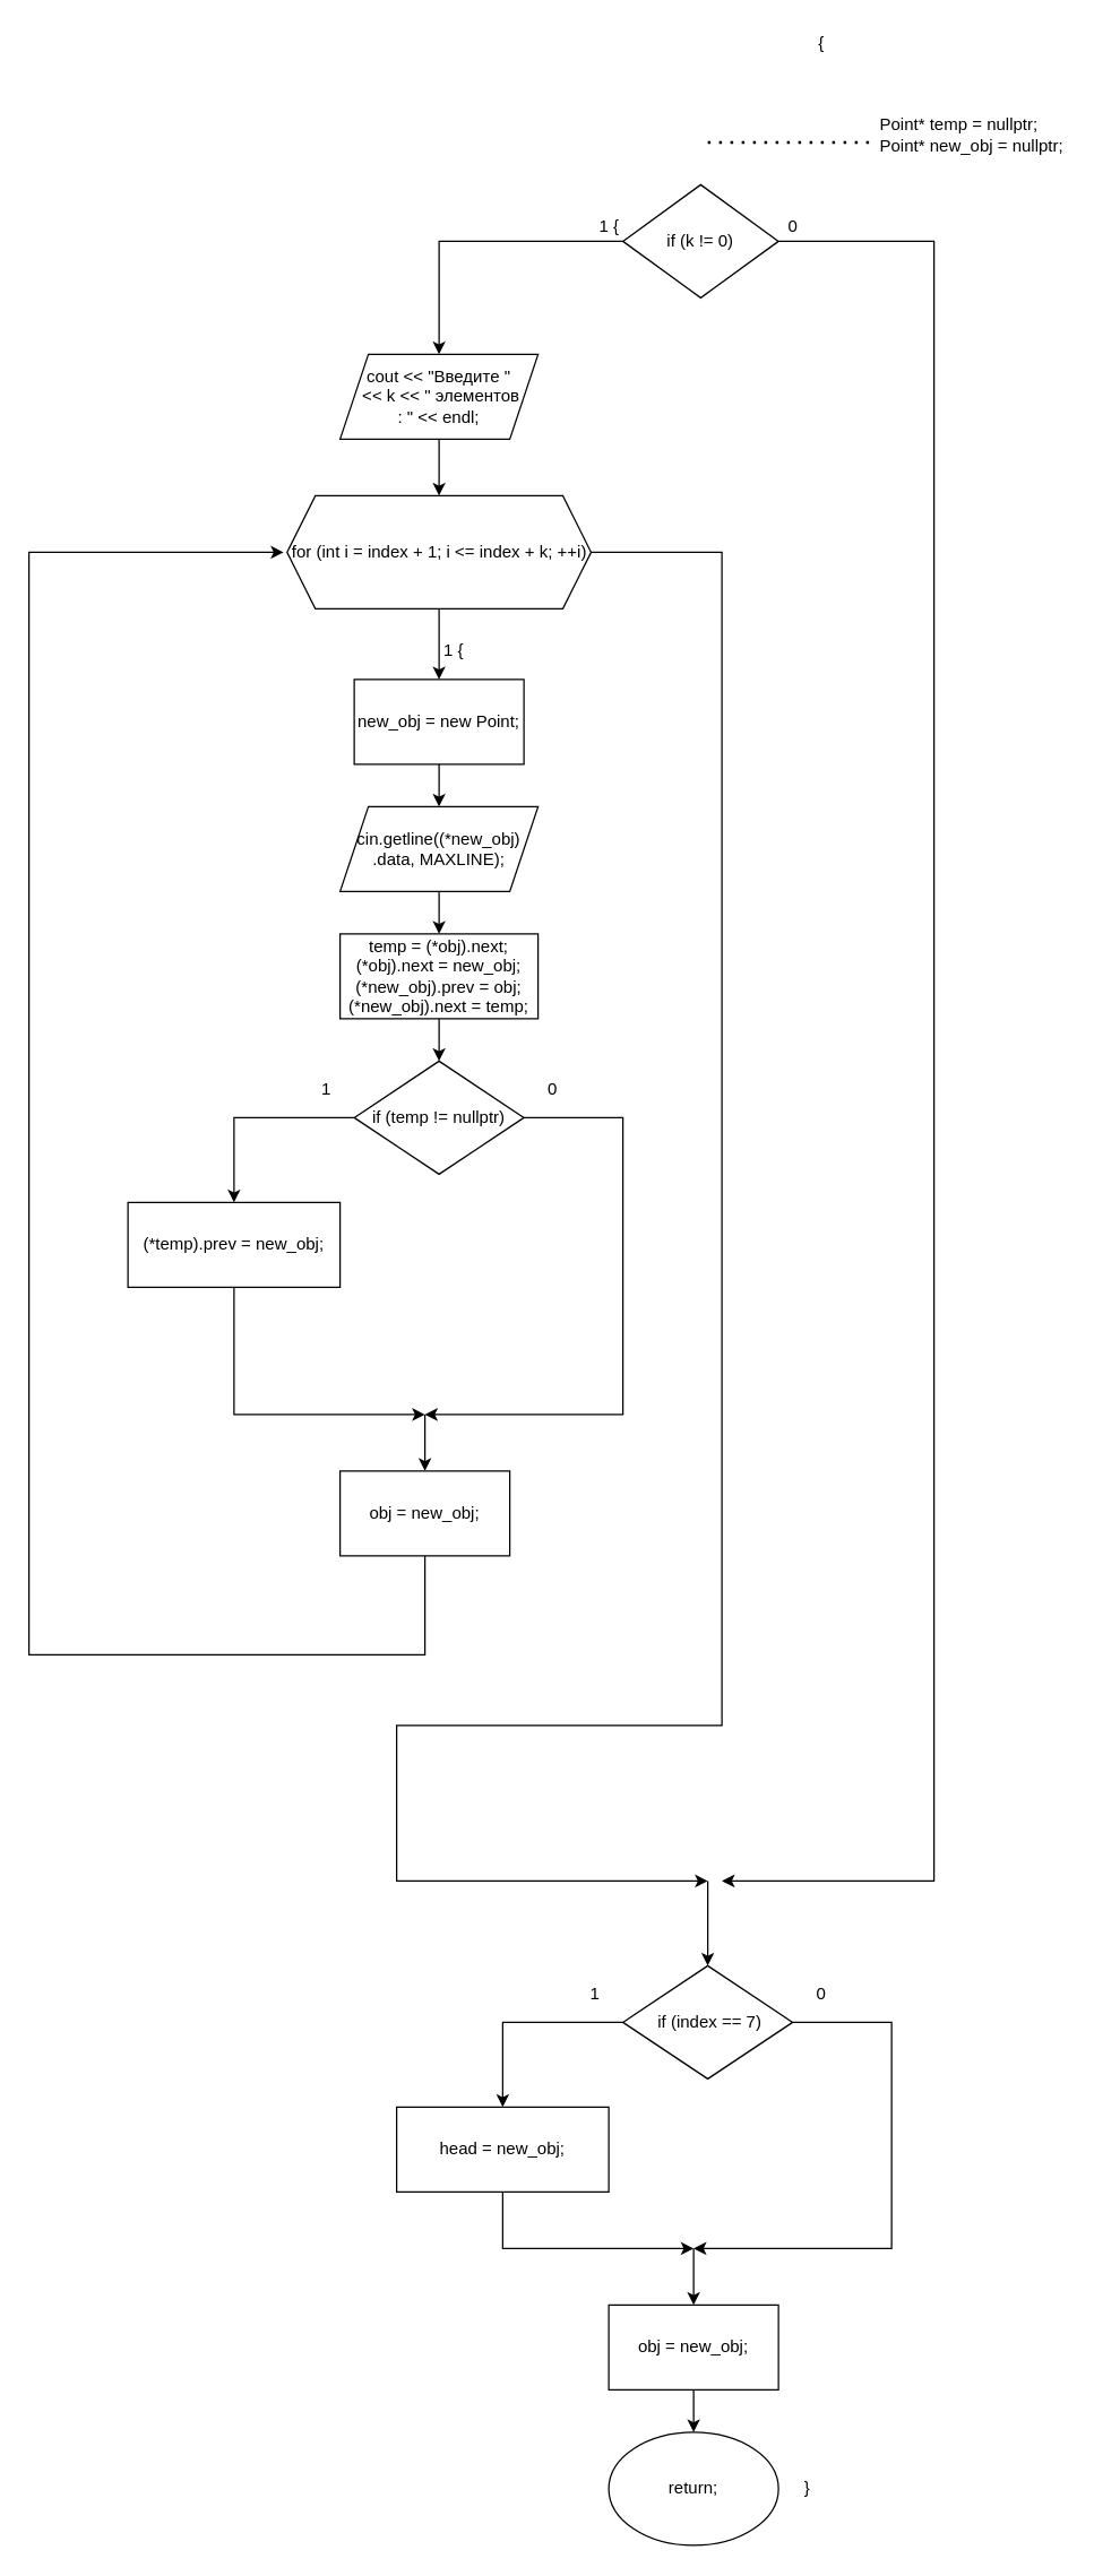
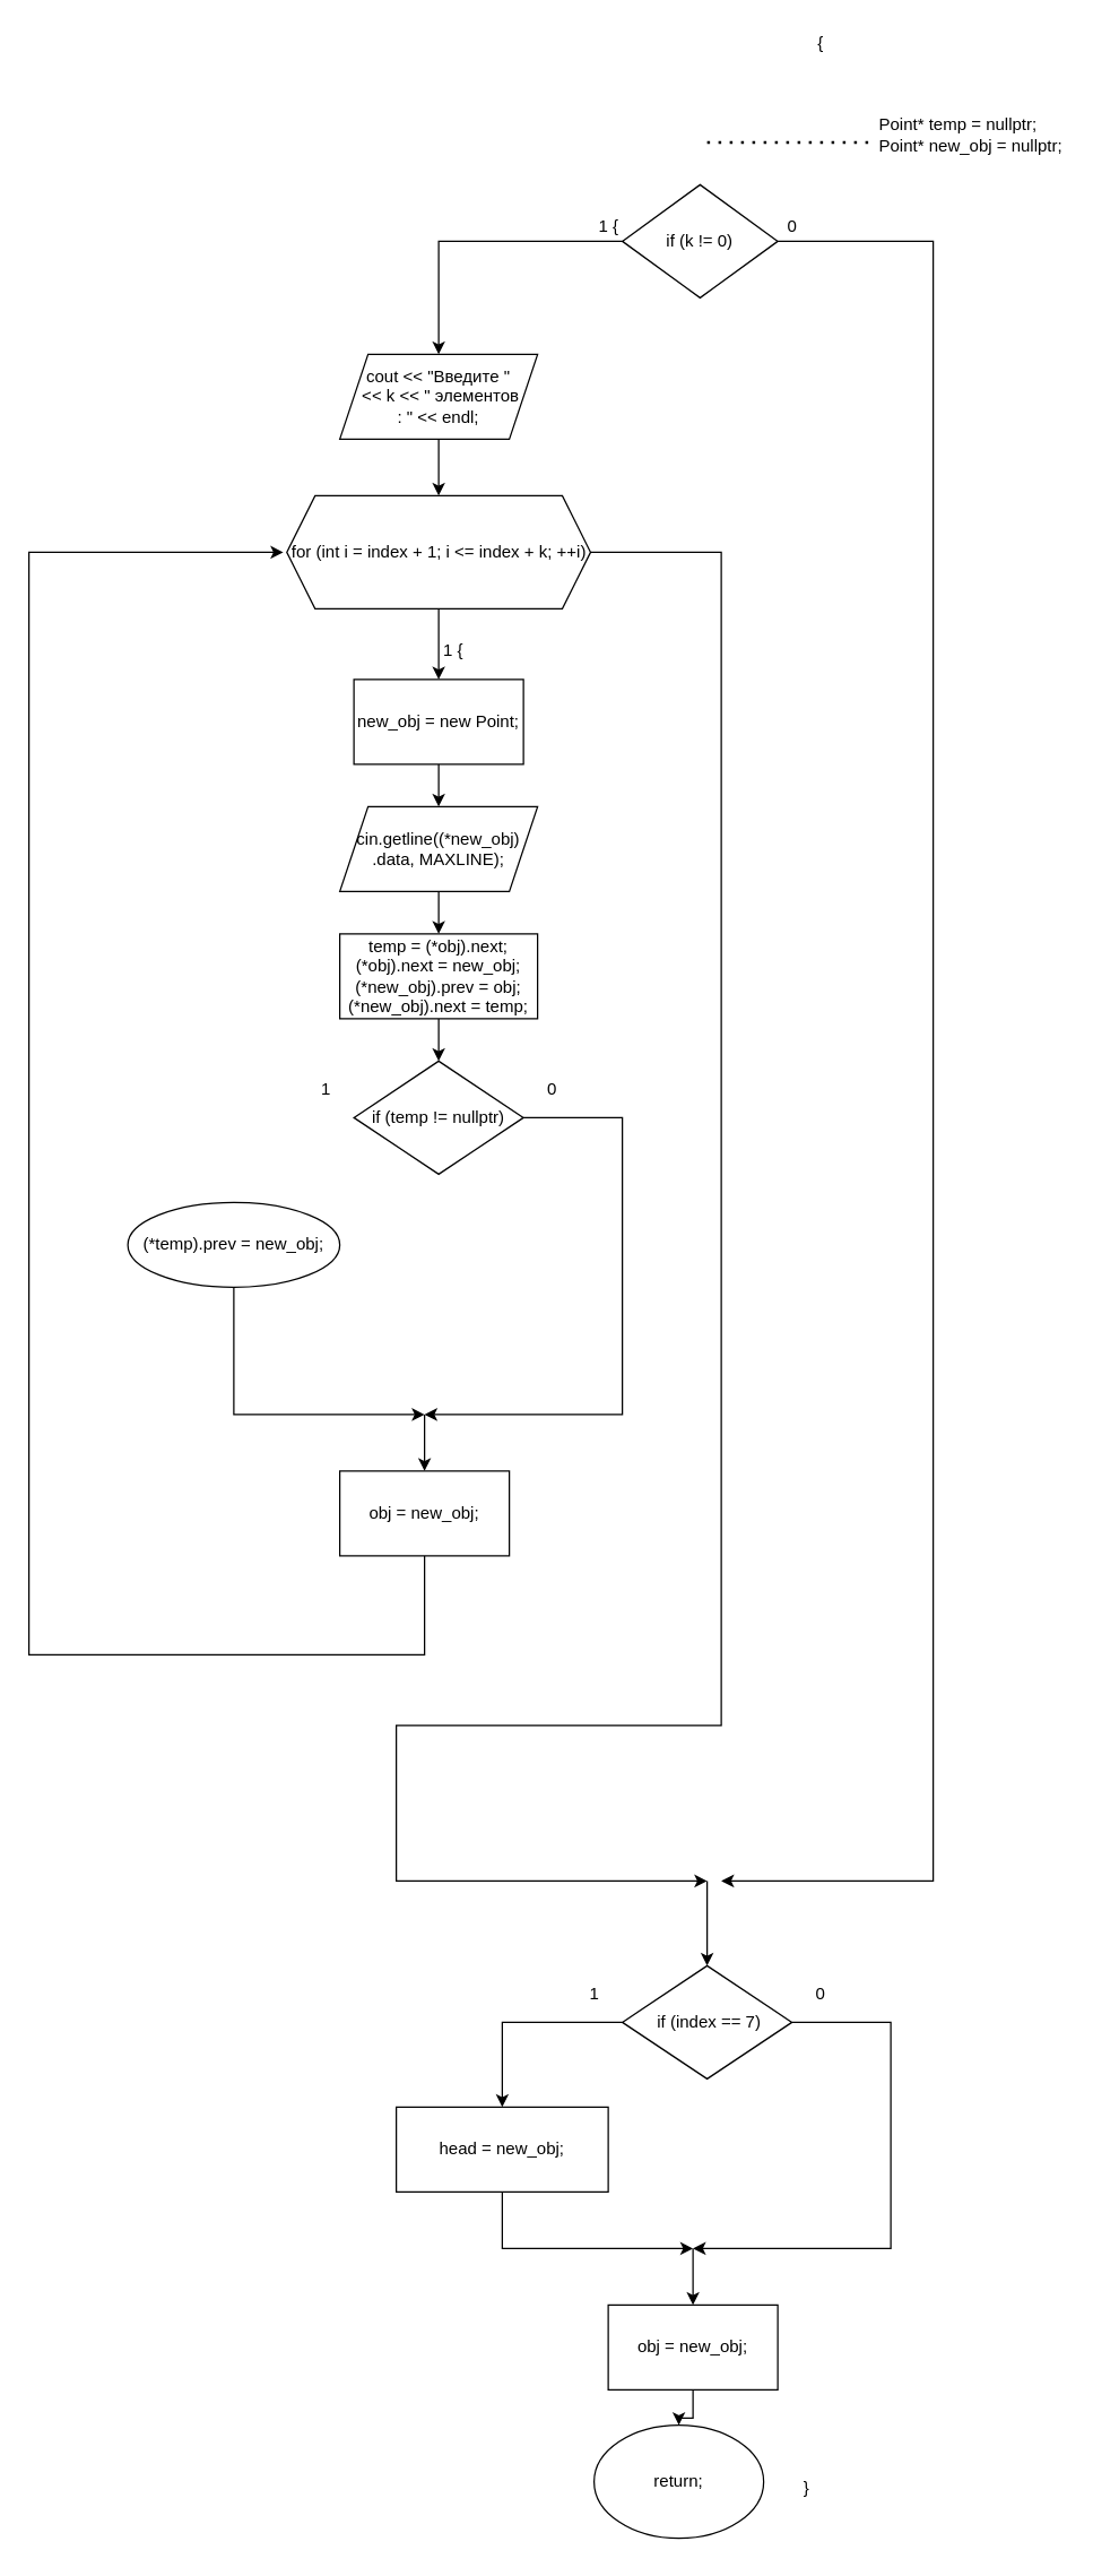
  <mxCell id="0" />
  <mxCell id="1" parent="0" />
  <mxCell id="2" value="" style="endArrow=classic;html=1;" edge="1" parent="1" target="4"><mxGeometry width="50" height="50" relative="1" as="geometry"><mxPoint x="490" y="1590" as="sourcePoint" /><mxPoint x="500" y="1450" as="targetPoint" /></mxGeometry></mxCell>
  <mxCell id="3" style="edgeStyle=orthogonalEdgeStyle;rounded=0;orthogonalLoop=1;jettySize=auto;html=1;" edge="1" parent="1" source="4" target="43"><mxGeometry relative="1" as="geometry" /></mxCell>
  <mxCell id="4" value="obj = new_obj;" style="rounded=0;whiteSpace=wrap;html=1;" vertex="1" parent="1"><mxGeometry x="430" y="1630" width="120" height="60" as="geometry" /></mxCell>
  <mxCell id="5" style="edgeStyle=orthogonalEdgeStyle;rounded=0;orthogonalLoop=1;jettySize=auto;html=1;" edge="1" parent="1" source="7" target="11"><mxGeometry relative="1" as="geometry"><mxPoint x="400" y="1490" as="targetPoint" /></mxGeometry></mxCell>
  <mxCell id="6" style="edgeStyle=orthogonalEdgeStyle;rounded=0;orthogonalLoop=1;jettySize=auto;html=1;" edge="1" parent="1" source="7"><mxGeometry relative="1" as="geometry"><mxPoint x="490" y="1590" as="targetPoint" /><Array as="points"><mxPoint x="630" y="1430" /><mxPoint x="630" y="1590" /><mxPoint x="490" y="1590" /></Array></mxGeometry></mxCell>
  <mxCell id="7" value="&amp;nbsp;if (index == 7)" style="rhombus;whiteSpace=wrap;html=1;" vertex="1" parent="1"><mxGeometry x="440" y="1390" width="120" height="80" as="geometry" /></mxCell>
  <mxCell id="8" value="1" style="text;html=1;align=center;verticalAlign=middle;resizable=0;points=[];autosize=1;" vertex="1" parent="1"><mxGeometry x="410" y="1400" width="20" height="20" as="geometry" /></mxCell>
  <mxCell id="9" value="0" style="text;html=1;align=center;verticalAlign=middle;resizable=0;points=[];autosize=1;" vertex="1" parent="1"><mxGeometry x="570" y="1400" width="20" height="20" as="geometry" /></mxCell>
  <mxCell id="10" style="edgeStyle=orthogonalEdgeStyle;rounded=0;orthogonalLoop=1;jettySize=auto;html=1;" edge="1" parent="1" source="11"><mxGeometry relative="1" as="geometry"><mxPoint x="490" y="1590" as="targetPoint" /><Array as="points"><mxPoint x="355" y="1590" /><mxPoint x="490" y="1590" /></Array></mxGeometry></mxCell>
  <mxCell id="11" value="head = new_obj;" style="rounded=0;whiteSpace=wrap;html=1;" vertex="1" parent="1"><mxGeometry x="280" y="1490" width="150" height="60" as="geometry" /></mxCell>
  <mxCell id="12" style="edgeStyle=orthogonalEdgeStyle;rounded=0;orthogonalLoop=1;jettySize=auto;html=1;" edge="1" parent="1" source="14"><mxGeometry relative="1" as="geometry"><mxPoint x="310" y="250" as="targetPoint" /><Array as="points"><mxPoint x="310" y="170" /><mxPoint x="310" y="230" /></Array></mxGeometry></mxCell>
  <mxCell id="13" style="edgeStyle=orthogonalEdgeStyle;rounded=0;orthogonalLoop=1;jettySize=auto;html=1;exitX=1;exitY=0.5;exitDx=0;exitDy=0;" edge="1" parent="1" source="14"><mxGeometry relative="1" as="geometry"><mxPoint x="510" y="1330" as="targetPoint" /><Array as="points"><mxPoint x="660" y="170" /><mxPoint x="660" y="1330" /></Array></mxGeometry></mxCell>
  <mxCell id="14" value="if (k != 0)" style="rhombus;whiteSpace=wrap;html=1;" vertex="1" parent="1"><mxGeometry x="440" y="130" width="110" height="80" as="geometry" /></mxCell>
  <mxCell id="15" value="1 {" style="text;html=1;align=center;verticalAlign=middle;resizable=0;points=[];autosize=1;" vertex="1" parent="1"><mxGeometry x="415" y="150" width="30" height="20" as="geometry" /></mxCell>
  <mxCell id="16" value="0" style="text;html=1;align=center;verticalAlign=middle;resizable=0;points=[];autosize=1;" vertex="1" parent="1"><mxGeometry x="550" y="150" width="20" height="20" as="geometry" /></mxCell>
  <mxCell id="17" value="" style="endArrow=none;dashed=1;html=1;dashPattern=1 3;strokeWidth=2;" edge="1" parent="1"><mxGeometry width="50" height="50" relative="1" as="geometry"><mxPoint x="500" y="100" as="sourcePoint" /><mxPoint x="620" y="100" as="targetPoint" /></mxGeometry></mxCell>
  <mxCell id="18" value="&lt;div&gt;Point* temp = nullptr;&lt;/div&gt;&lt;div&gt;&lt;span&gt;&#09;&lt;/span&gt;Point* new_obj = nullptr;&lt;/div&gt;" style="text;html=1;align=left;verticalAlign=middle;resizable=0;points=[];autosize=1;" vertex="1" parent="1"><mxGeometry x="620" y="80" width="150" height="30" as="geometry" /></mxCell>
  <mxCell id="19" style="edgeStyle=orthogonalEdgeStyle;rounded=0;orthogonalLoop=1;jettySize=auto;html=1;" edge="1" parent="1" source="20"><mxGeometry relative="1" as="geometry"><mxPoint x="310" y="350" as="targetPoint" /><Array as="points"><mxPoint x="310" y="350" /></Array></mxGeometry></mxCell>
  <mxCell id="20" value="cout &amp;lt;&amp;lt; &quot;Введите &quot;&lt;br&gt;&amp;nbsp;&amp;lt;&amp;lt; k &amp;lt;&amp;lt; &quot; элементов&lt;br&gt;: &quot; &amp;lt;&amp;lt; endl;" style="shape=parallelogram;perimeter=parallelogramPerimeter;whiteSpace=wrap;html=1;fixedSize=1;" vertex="1" parent="1"><mxGeometry x="240" y="250" width="140" height="60" as="geometry" /></mxCell>
  <mxCell id="21" style="edgeStyle=orthogonalEdgeStyle;rounded=0;orthogonalLoop=1;jettySize=auto;html=1;" edge="1" parent="1" source="23"><mxGeometry relative="1" as="geometry"><mxPoint x="310" y="480" as="targetPoint" /></mxGeometry></mxCell>
  <mxCell id="22" style="edgeStyle=orthogonalEdgeStyle;rounded=0;orthogonalLoop=1;jettySize=auto;html=1;" edge="1" parent="1" source="23"><mxGeometry relative="1" as="geometry"><mxPoint x="500" y="1330" as="targetPoint" /><Array as="points"><mxPoint x="510" y="390" /><mxPoint x="510" y="1220" /><mxPoint x="280" y="1220" /><mxPoint x="280" y="1330" /></Array></mxGeometry></mxCell>
  <mxCell id="23" value="for (int i = index + 1; i &amp;lt;= index + k; ++i)" style="shape=hexagon;perimeter=hexagonPerimeter2;whiteSpace=wrap;html=1;fixedSize=1;" vertex="1" parent="1"><mxGeometry x="202.5" y="350" width="215" height="80" as="geometry" /></mxCell>
  <mxCell id="24" value="1 {" style="text;html=1;align=center;verticalAlign=middle;resizable=0;points=[];autosize=1;" vertex="1" parent="1"><mxGeometry x="305" y="450" width="30" height="20" as="geometry" /></mxCell>
  <mxCell id="25" value="{" style="text;html=1;align=center;verticalAlign=middle;resizable=0;points=[];autosize=1;" vertex="1" parent="1"><mxGeometry x="570" y="20" width="20" height="20" as="geometry" /></mxCell>
  <mxCell id="26" style="edgeStyle=orthogonalEdgeStyle;rounded=0;orthogonalLoop=1;jettySize=auto;html=1;" edge="1" parent="1" source="27" target="29"><mxGeometry relative="1" as="geometry"><mxPoint x="310" y="570" as="targetPoint" /></mxGeometry></mxCell>
  <mxCell id="27" value="new_obj = new Point;" style="rounded=0;whiteSpace=wrap;html=1;" vertex="1" parent="1"><mxGeometry x="250" y="480" width="120" height="60" as="geometry" /></mxCell>
  <mxCell id="28" style="edgeStyle=orthogonalEdgeStyle;rounded=0;orthogonalLoop=1;jettySize=auto;html=1;" edge="1" parent="1" source="29" target="31"><mxGeometry relative="1" as="geometry"><mxPoint x="310" y="660" as="targetPoint" /></mxGeometry></mxCell>
  <mxCell id="29" value="cin.getline((*new_obj)&lt;br&gt;.data, MAXLINE);" style="shape=parallelogram;perimeter=parallelogramPerimeter;whiteSpace=wrap;html=1;fixedSize=1;" vertex="1" parent="1"><mxGeometry x="240" y="570" width="140" height="60" as="geometry" /></mxCell>
  <mxCell id="30" style="edgeStyle=orthogonalEdgeStyle;rounded=0;orthogonalLoop=1;jettySize=auto;html=1;" edge="1" parent="1" source="31" target="34"><mxGeometry relative="1" as="geometry"><mxPoint x="310" y="750" as="targetPoint" /></mxGeometry></mxCell>
  <mxCell id="31" value="&lt;div&gt;temp = (*obj).next;&lt;/div&gt;&lt;div&gt;&lt;span&gt;&#09;&#09;&lt;/span&gt;(*obj).next = new_obj;&lt;/div&gt;&lt;div&gt;&lt;span&gt;&#09;&#09;&lt;/span&gt;(*new_obj).prev = obj;&lt;/div&gt;&lt;div&gt;&lt;span&gt;&#09;&#09;&lt;/span&gt;(*new_obj).next = temp;&lt;/div&gt;" style="rounded=0;whiteSpace=wrap;html=1;" vertex="1" parent="1"><mxGeometry x="240" y="660" width="140" height="60" as="geometry" /></mxCell>
- <mxCell id="32" style="edgeStyle=orthogonalEdgeStyle;rounded=0;orthogonalLoop=1;jettySize=auto;html=1;" edge="1" parent="1" source="34" target="38"><mxGeometry relative="1" as="geometry"><mxPoint x="210" y="850" as="targetPoint" /></mxGeometry></mxCell>
  <mxCell id="33" style="edgeStyle=orthogonalEdgeStyle;rounded=0;orthogonalLoop=1;jettySize=auto;html=1;" edge="1" parent="1" source="34"><mxGeometry relative="1" as="geometry"><mxPoint x="300" y="1000" as="targetPoint" /><Array as="points"><mxPoint x="440" y="790" /><mxPoint x="440" y="1000" /></Array></mxGeometry></mxCell>
  <mxCell id="34" value="if (temp != nullptr)" style="rhombus;whiteSpace=wrap;html=1;" vertex="1" parent="1"><mxGeometry x="250" y="750" width="120" height="80" as="geometry" /></mxCell>
  <mxCell id="35" value="1" style="text;html=1;align=center;verticalAlign=middle;resizable=0;points=[];autosize=1;" vertex="1" parent="1"><mxGeometry x="220" y="760" width="20" height="20" as="geometry" /></mxCell>
  <mxCell id="36" value="0" style="text;html=1;align=center;verticalAlign=middle;resizable=0;points=[];autosize=1;" vertex="1" parent="1"><mxGeometry x="380" y="760" width="20" height="20" as="geometry" /></mxCell>
  <mxCell id="37" style="edgeStyle=orthogonalEdgeStyle;rounded=0;orthogonalLoop=1;jettySize=auto;html=1;" edge="1" parent="1" source="38"><mxGeometry relative="1" as="geometry"><mxPoint x="300" y="1000" as="targetPoint" /><Array as="points"><mxPoint x="165" y="1000" /></Array></mxGeometry></mxCell>
- <mxCell id="38" value="(*temp).prev = new_obj;" style="rounded=0;whiteSpace=wrap;html=1;" vertex="1" parent="1"><mxGeometry x="90" y="850" width="150" height="60" as="geometry" /></mxCell>
+ <mxCell id="38" value="(*temp).prev = new_obj;" style="ellipse;whiteSpace=wrap;html=1;" vertex="1" parent="1"><mxGeometry x="90" y="850" width="150" height="60" as="geometry" /></mxCell>
  <mxCell id="39" value="" style="endArrow=classic;html=1;" edge="1" parent="1" target="41"><mxGeometry width="50" height="50" relative="1" as="geometry"><mxPoint x="300" y="1000" as="sourcePoint" /><mxPoint x="300" y="1030" as="targetPoint" /></mxGeometry></mxCell>
  <mxCell id="40" style="edgeStyle=orthogonalEdgeStyle;rounded=0;orthogonalLoop=1;jettySize=auto;html=1;" edge="1" parent="1" source="41"><mxGeometry relative="1" as="geometry"><mxPoint x="200" y="390" as="targetPoint" /><Array as="points"><mxPoint x="300" y="1170" /><mxPoint x="20" y="1170" /><mxPoint x="20" y="390" /></Array></mxGeometry></mxCell>
  <mxCell id="41" value="obj = new_obj;" style="rounded=0;whiteSpace=wrap;html=1;" vertex="1" parent="1"><mxGeometry x="240" y="1040" width="120" height="60" as="geometry" /></mxCell>
  <mxCell id="42" value="" style="endArrow=classic;html=1;entryX=0.5;entryY=0;entryDx=0;entryDy=0;" edge="1" parent="1" target="7"><mxGeometry width="50" height="50" relative="1" as="geometry"><mxPoint x="500" y="1330" as="sourcePoint" /><mxPoint x="500" y="1430" as="targetPoint" /></mxGeometry></mxCell>
- <mxCell id="43" value="return;" style="ellipse;whiteSpace=wrap;html=1;" vertex="1" parent="1"><mxGeometry x="430" y="1720" width="120" height="80" as="geometry" /></mxCell>
+ <mxCell id="43" value="return;" style="ellipse;whiteSpace=wrap;html=1;" vertex="1" parent="1"><mxGeometry x="420" y="1715" width="120" height="80" as="geometry" /></mxCell>
  <mxCell id="44" value="}" style="text;html=1;align=center;verticalAlign=middle;resizable=0;points=[];autosize=1;" vertex="1" parent="1"><mxGeometry x="560" y="1750" width="20" height="20" as="geometry" /></mxCell>
